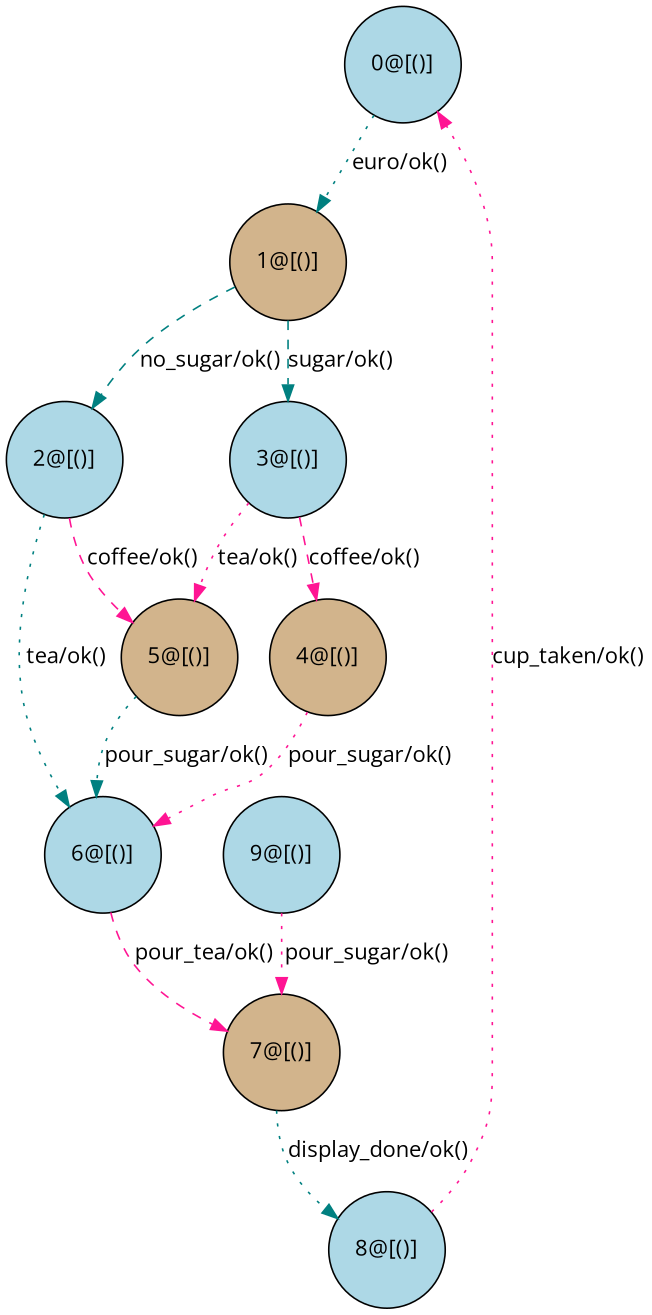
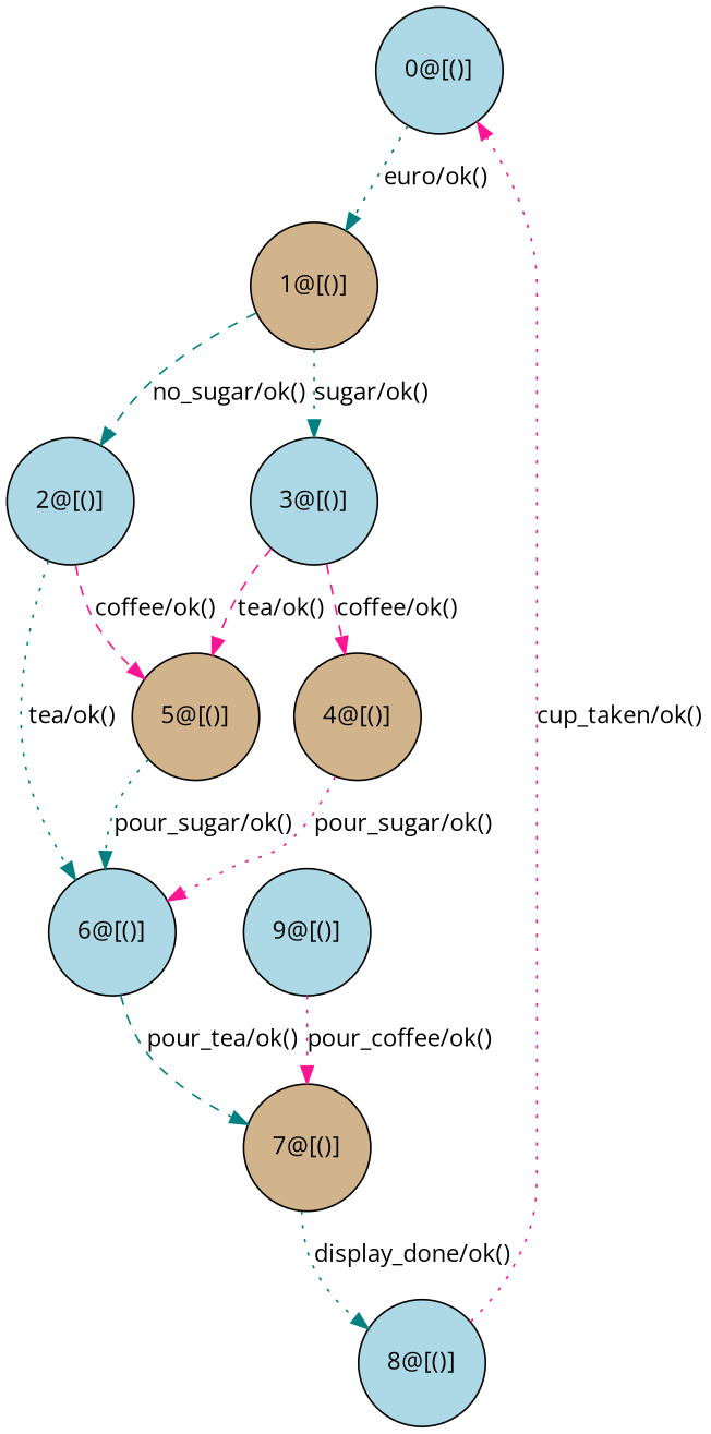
  digraph {
    fontname="Open Sans"
    node [fillcolor=lightblue fontname="Open Sans" shape=circle style=filled]
    edge [color=deeppink fontname="Open Sans" lblstyle="above, sloped" style=dotted]
    n1 [label="0@[()]"]
    n2 [fillcolor=tan label="1@[()]"]
    n3 [label="2@[()]"]
    n4 [label="3@[()]"]
    n5 [label="6@[()]"]
    n6 [fillcolor=tan label="5@[()]"]
    n7 [fillcolor=tan label="4@[()]"]
    n8 [fillcolor=tan label="7@[()]"]
    n9 [label="9@[()]"]
    n10 [label="8@[()]"]
    n1 -> n2 [color=teal label="euro/ok()"]
    n2 -> n3 [color=teal label="no_sugar/ok()" style=dashed]
-   n2 -> n4 [color=teal label="sugar/ok()" style=dashed]
+   n2 -> n4 [color=teal label="sugar/ok()"]
    n3 -> n5 [color=teal label="tea/ok()"]
    n3 -> n6 [label="coffee/ok()" style=dashed]
-   n4 -> n6 [label="tea/ok()"]
+   n4 -> n6 [label="tea/ok()" style=dashed]
    n4 -> n7 [label="coffee/ok()" style=dashed]
-   n5 -> n8 [label="pour_tea/ok()" style=dashed]
+   n5 -> n8 [color=teal label="pour_tea/ok()" style=dashed]
    n6 -> n5 [color=teal label="pour_sugar/ok()"]
    n7 -> n5 [label="pour_sugar/ok()"]
    n8 -> n10 [color=teal label="display_done/ok()"]
-   n9 -> n8 [label="pour_sugar/ok()"]
+   n9 -> n8 [label="pour_coffee/ok()"]
    n10 -> n1 [label="cup_taken/ok()"]
  }
